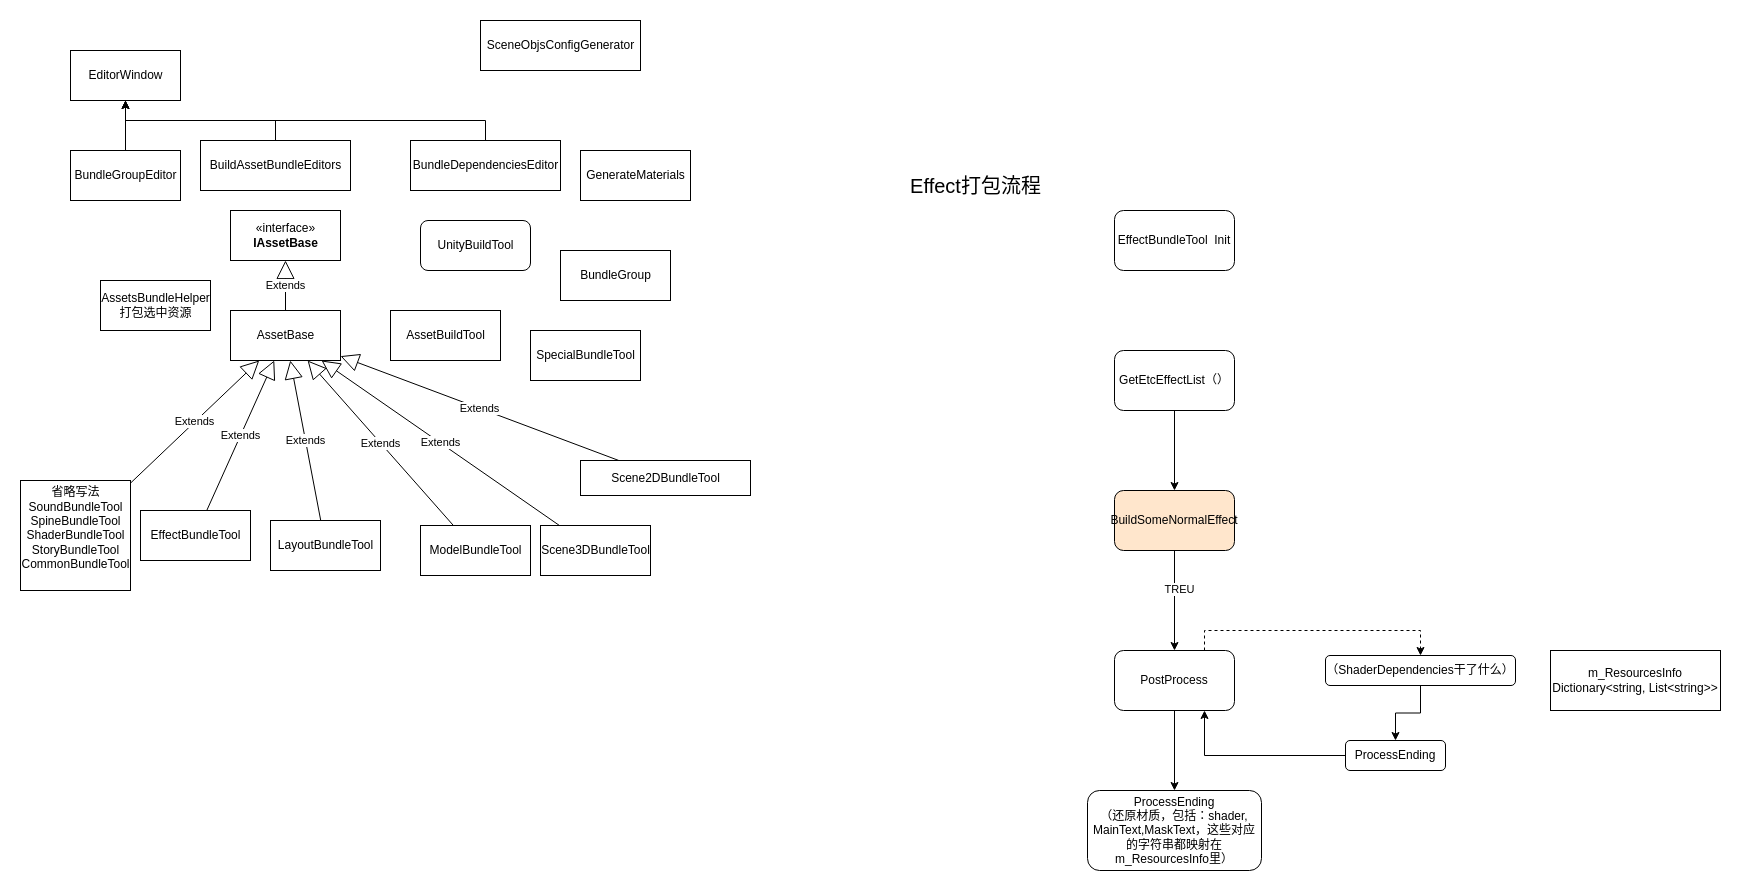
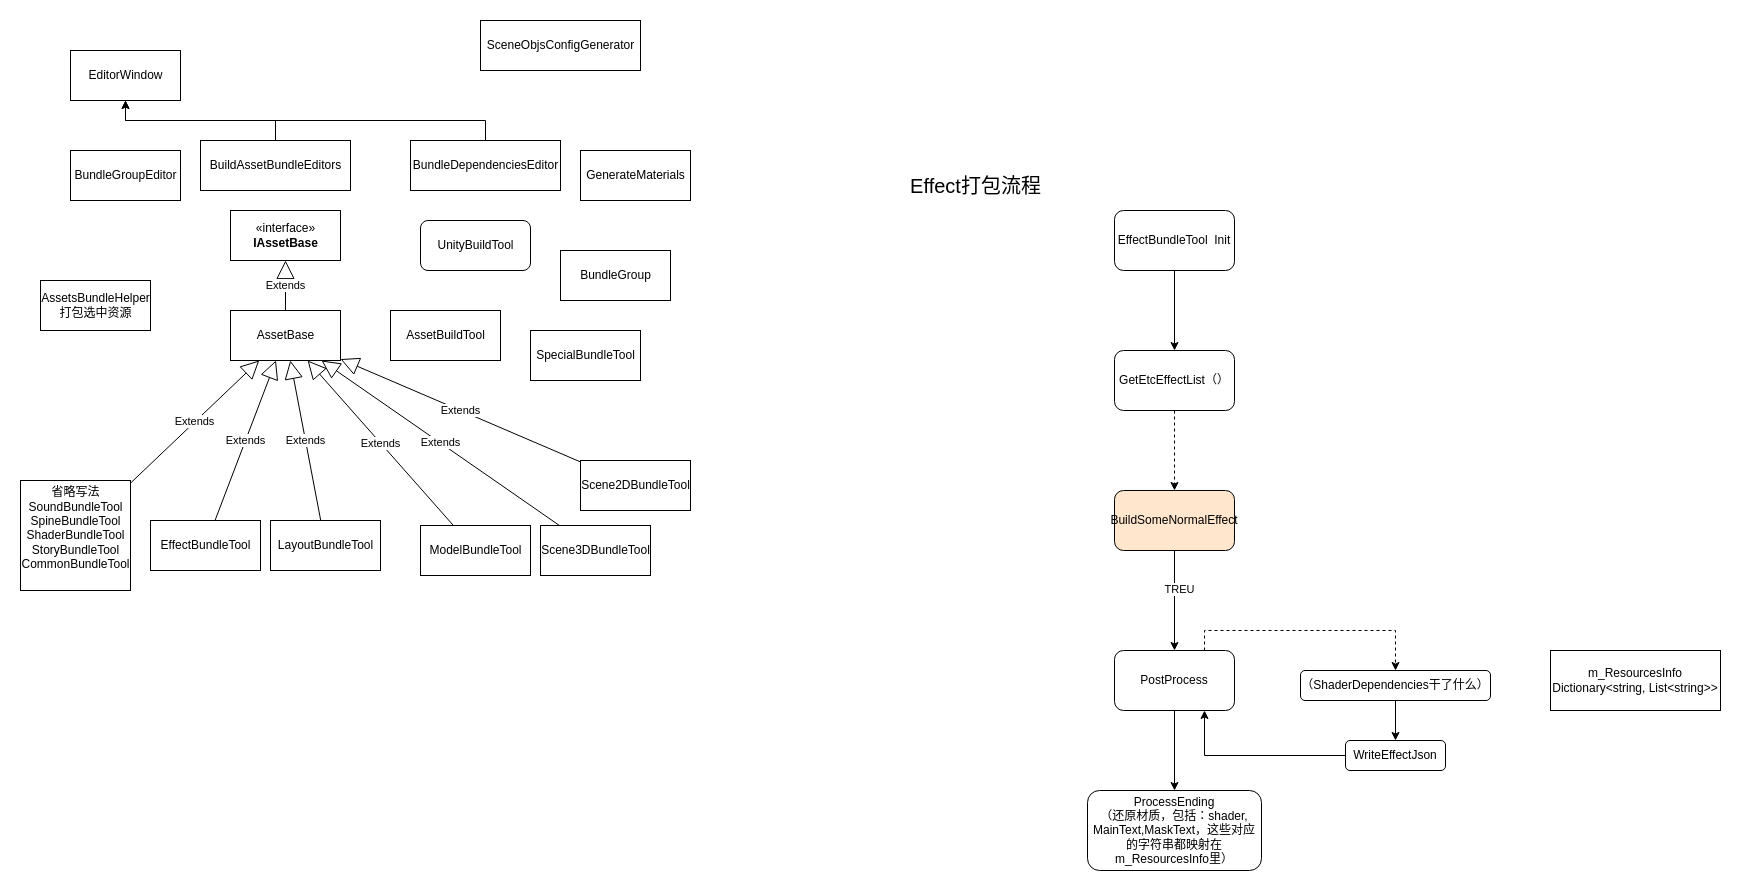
  <mxCell id="0" />
  <mxCell id="1" parent="0" />
+ <mxCell id="2" value="" style="edgeStyle=orthogonalEdgeStyle;rounded=0;orthogonalLoop=1;jettySize=auto;html=1;" parent="1" source="3" target="5" edge="1"><mxGeometry relative="1" as="geometry" /></mxCell>
  <mxCell id="3" value="EffectBundleTool&amp;nbsp; Init" style="rounded=1;whiteSpace=wrap;html=1;" parent="1" vertex="1"><mxGeometry x="1114" y="210" width="120" height="60" as="geometry" /></mxCell>
- <mxCell id="4" value="" style="edgeStyle=orthogonalEdgeStyle;rounded=0;orthogonalLoop=1;jettySize=auto;html=1;" parent="1" source="5" target="8" edge="1"><mxGeometry relative="1" as="geometry" /></mxCell>
+ <mxCell id="4" value="" style="edgeStyle=orthogonalEdgeStyle;rounded=0;orthogonalLoop=1;jettySize=auto;html=1;dashed=1;" parent="1" source="5" target="8" edge="1"><mxGeometry relative="1" as="geometry" /></mxCell>
  <mxCell id="5" value="GetEtcEffectList（）" style="rounded=1;whiteSpace=wrap;html=1;" parent="1" vertex="1"><mxGeometry x="1114" y="350" width="120" height="60" as="geometry" /></mxCell>
  <mxCell id="6" style="edgeStyle=orthogonalEdgeStyle;rounded=0;orthogonalLoop=1;jettySize=auto;html=1;exitX=0.5;exitY=1;exitDx=0;exitDy=0;" parent="1" source="8" target="11" edge="1"><mxGeometry relative="1" as="geometry" /></mxCell>
  <mxCell id="7" value="TREU" style="edgeLabel;html=1;align=center;verticalAlign=middle;resizable=0;points=[];" parent="6" vertex="1" connectable="0"><mxGeometry x="-0.24" y="4" relative="1" as="geometry"><mxPoint as="offset" /></mxGeometry></mxCell>
  <mxCell id="8" value="BuildSomeNormalEffect" style="rounded=1;whiteSpace=wrap;html=1;fillColor=#ffe6cc;" parent="1" vertex="1"><mxGeometry x="1114" y="490" width="120" height="60" as="geometry" /></mxCell>
  <mxCell id="9" value="" style="edgeStyle=orthogonalEdgeStyle;rounded=0;orthogonalLoop=1;jettySize=auto;html=1;" parent="1" source="11" target="12" edge="1"><mxGeometry relative="1" as="geometry" /></mxCell>
  <mxCell id="10" style="edgeStyle=orthogonalEdgeStyle;rounded=0;orthogonalLoop=1;jettySize=auto;html=1;exitX=0.75;exitY=0;exitDx=0;exitDy=0;entryX=0.5;entryY=0;entryDx=0;entryDy=0;fontSize=20;dashed=1;" parent="1" source="11" target="18" edge="1"><mxGeometry relative="1" as="geometry" /></mxCell>
  <mxCell id="11" value="PostProcess" style="rounded=1;whiteSpace=wrap;html=1;" parent="1" vertex="1"><mxGeometry x="1114" y="650" width="120" height="60" as="geometry" /></mxCell>
  <mxCell id="12" value="ProcessEnding&lt;br&gt;（还原材质，包括：shader, MainText,MaskText，这些对应的字符串都映射在m_ResourcesInfo里）" style="rounded=1;whiteSpace=wrap;html=1;" parent="1" vertex="1"><mxGeometry x="1087" y="790" width="174" height="80" as="geometry" /></mxCell>
  <mxCell id="13" value="m_ResourcesInfo&lt;br&gt;Dictionary&amp;lt;string, List&amp;lt;string&amp;gt;&amp;gt;" style="rounded=0;whiteSpace=wrap;html=1;" parent="1" vertex="1"><mxGeometry x="1550" y="650" width="170" height="60" as="geometry" /></mxCell>
  <mxCell id="14" style="edgeStyle=orthogonalEdgeStyle;rounded=0;orthogonalLoop=1;jettySize=auto;html=1;exitX=0;exitY=0.5;exitDx=0;exitDy=0;entryX=0.75;entryY=1;entryDx=0;entryDy=0;" parent="1" source="15" target="11" edge="1"><mxGeometry relative="1" as="geometry" /></mxCell>
- <mxCell id="15" value="&lt;span style=&quot;text-align: left&quot;&gt;ProcessEnding&lt;/span&gt;" style="rounded=1;whiteSpace=wrap;html=1;" parent="1" vertex="1"><mxGeometry x="1345" y="740" width="100" height="30" as="geometry" /></mxCell>
+ <mxCell id="15" value="&lt;span style=&quot;text-align: left&quot;&gt;WriteEffectJson&lt;/span&gt;" style="rounded=1;whiteSpace=wrap;html=1;" parent="1" vertex="1"><mxGeometry x="1345" y="740" width="100" height="30" as="geometry" /></mxCell>
  <mxCell id="16" value="Effect打包流程" style="text;html=1;align=center;verticalAlign=middle;resizable=0;points=[];autosize=1;fontSize=20;" parent="1" vertex="1"><mxGeometry x="900" y="170" width="150" height="30" as="geometry" /></mxCell>
  <mxCell id="17" style="edgeStyle=orthogonalEdgeStyle;rounded=0;orthogonalLoop=1;jettySize=auto;html=1;exitX=0.5;exitY=1;exitDx=0;exitDy=0;fontSize=20;" parent="1" source="18" target="15" edge="1"><mxGeometry relative="1" as="geometry" /></mxCell>
- <mxCell id="18" value="&lt;span style=&quot;font-family: &amp;#34;helvetica&amp;#34;&quot;&gt;（ShaderDependencies干了什么）&lt;/span&gt;" style="rounded=1;whiteSpace=wrap;html=1;" parent="1" vertex="1"><mxGeometry x="1325" y="655" width="190" height="30" as="geometry" /></mxCell>
+ <mxCell id="18" value="&lt;span style=&quot;font-family: &amp;#34;helvetica&amp;#34;&quot;&gt;（ShaderDependencies干了什么）&lt;/span&gt;" style="rounded=1;whiteSpace=wrap;html=1;" parent="1" vertex="1"><mxGeometry x="1300" y="670" width="190" height="30" as="geometry" /></mxCell>
  <mxCell id="19" value="AssetBase" style="html=1;" vertex="1" parent="1"><mxGeometry x="230" y="310" width="110" height="50" as="geometry" /></mxCell>
  <mxCell id="20" value="«interface»&lt;br&gt;&lt;b&gt;IAssetBase&lt;/b&gt;" style="html=1;" vertex="1" parent="1"><mxGeometry x="230" y="210" width="110" height="50" as="geometry" /></mxCell>
  <mxCell id="21" value="Extends" style="endArrow=block;endSize=16;endFill=0;html=1;" edge="1" parent="1" source="19" target="20"><mxGeometry width="160" relative="1" as="geometry"><mxPoint x="500" y="290" as="sourcePoint" /><mxPoint x="660" y="290" as="targetPoint" /></mxGeometry></mxCell>
  <mxCell id="22" value="AssetBuildTool" style="html=1;" vertex="1" parent="1"><mxGeometry x="390" y="310" width="110" height="50" as="geometry" /></mxCell>
- <mxCell id="23" value="EffectBundleTool" style="html=1;" vertex="1" parent="1"><mxGeometry x="140" y="510" width="110" height="50" as="geometry" /></mxCell>
+ <mxCell id="23" value="EffectBundleTool" style="html=1;" vertex="1" parent="1"><mxGeometry x="150" y="520" width="110" height="50" as="geometry" /></mxCell>
  <mxCell id="24" value="Extends" style="endArrow=block;endSize=16;endFill=0;html=1;" edge="1" parent="1" source="23" target="19"><mxGeometry width="160" relative="1" as="geometry"><mxPoint x="390" y="260" as="sourcePoint" /><mxPoint x="550" y="260" as="targetPoint" /></mxGeometry></mxCell>
  <mxCell id="25" value="LayoutBundleTool" style="html=1;" vertex="1" parent="1"><mxGeometry x="270" y="520" width="110" height="50" as="geometry" /></mxCell>
  <mxCell id="26" value="Extends" style="endArrow=block;endSize=16;endFill=0;html=1;" edge="1" parent="1" source="25" target="19"><mxGeometry width="160" relative="1" as="geometry"><mxPoint x="540" y="310" as="sourcePoint" /><mxPoint x="417.812" y="410" as="targetPoint" /></mxGeometry></mxCell>
  <mxCell id="27" value="ModelBundleTool" style="html=1;" vertex="1" parent="1"><mxGeometry x="420" y="525" width="110" height="50" as="geometry" /></mxCell>
  <mxCell id="28" value="Extends" style="endArrow=block;endSize=16;endFill=0;html=1;" edge="1" parent="1" source="27" target="19"><mxGeometry width="160" relative="1" as="geometry"><mxPoint x="690" y="315" as="sourcePoint" /><mxPoint x="567.812" y="415" as="targetPoint" /></mxGeometry></mxCell>
  <mxCell id="29" value="Scene3DBundleTool" style="html=1;" vertex="1" parent="1"><mxGeometry x="540" y="525" width="110" height="50" as="geometry" /></mxCell>
  <mxCell id="30" value="Extends" style="endArrow=block;endSize=16;endFill=0;html=1;" edge="1" parent="1" source="29" target="19"><mxGeometry width="160" relative="1" as="geometry"><mxPoint x="810" y="315" as="sourcePoint" /><mxPoint x="687.812" y="415" as="targetPoint" /></mxGeometry></mxCell>
  <mxCell id="31" value="Extends" style="endArrow=block;endSize=16;endFill=0;html=1;" edge="1" parent="1" source="34" target="19"><mxGeometry width="160" relative="1" as="geometry"><mxPoint x="232.19" y="410" as="sourcePoint" /><mxPoint x="110.003" y="510" as="targetPoint" /></mxGeometry></mxCell>
- <mxCell id="32" value="Scene2DBundleTool" style="html=1;" vertex="1" parent="1"><mxGeometry x="580" y="460" width="170" height="35" as="geometry" /></mxCell>
+ <mxCell id="32" value="Scene2DBundleTool" style="html=1;" vertex="1" parent="1"><mxGeometry x="580" y="460" width="110" height="50" as="geometry" /></mxCell>
  <mxCell id="33" value="Extends" style="endArrow=block;endSize=16;endFill=0;html=1;" edge="1" parent="1" source="32" target="19"><mxGeometry width="160" relative="1" as="geometry"><mxPoint x="360" y="460" as="sourcePoint" /><mxPoint x="237.812" y="560" as="targetPoint" /></mxGeometry></mxCell>
  <mxCell id="34" value="省略写法&lt;br&gt;SoundBundleTool&lt;br&gt;SpineBundleTool&lt;br&gt;ShaderBundleTool&lt;br&gt;StoryBundleTool&lt;br&gt;CommonBundleTool&lt;br&gt;&lt;br&gt;" style="html=1;" vertex="1" parent="1"><mxGeometry x="20" y="480" width="110" height="110" as="geometry" /></mxCell>
  <mxCell id="35" style="edgeStyle=orthogonalEdgeStyle;rounded=0;orthogonalLoop=1;jettySize=auto;html=1;exitX=0.5;exitY=0;exitDx=0;exitDy=0;" edge="1" parent="1" source="36" target="41"><mxGeometry relative="1" as="geometry" /></mxCell>
  <mxCell id="36" value="BuildAssetBundleEditors" style="html=1;" vertex="1" parent="1"><mxGeometry x="200" y="140" width="150" height="50" as="geometry" /></mxCell>
  <mxCell id="37" value="BundleGroup" style="html=1;" vertex="1" parent="1"><mxGeometry x="560" y="250" width="110" height="50" as="geometry" /></mxCell>
- <mxCell id="38" value="AssetsBundleHelper&lt;br&gt;打包选中资源" style="html=1;" vertex="1" parent="1"><mxGeometry x="100" y="280" width="110" height="50" as="geometry" /></mxCell>
+ <mxCell id="38" value="AssetsBundleHelper&lt;br&gt;打包选中资源" style="html=1;" vertex="1" parent="1"><mxGeometry x="40" y="280" width="110" height="50" as="geometry" /></mxCell>
  <mxCell id="39" style="edgeStyle=orthogonalEdgeStyle;rounded=0;orthogonalLoop=1;jettySize=auto;html=1;exitX=0.5;exitY=0;exitDx=0;exitDy=0;" edge="1" parent="1" source="40" target="41"><mxGeometry relative="1" as="geometry" /></mxCell>
  <mxCell id="40" value="&lt;span style=&quot;text-align: left&quot;&gt;BundleDependenciesEditor&lt;/span&gt;" style="html=1;" vertex="1" parent="1"><mxGeometry x="410" y="140" width="150" height="50" as="geometry" /></mxCell>
  <mxCell id="41" value="EditorWindow" style="html=1;" vertex="1" parent="1"><mxGeometry x="70" y="50" width="110" height="50" as="geometry" /></mxCell>
- <mxCell id="42" style="edgeStyle=orthogonalEdgeStyle;rounded=0;orthogonalLoop=1;jettySize=auto;html=1;exitX=0.5;exitY=0;exitDx=0;exitDy=0;" edge="1" parent="1" source="43" target="41"><mxGeometry relative="1" as="geometry" /></mxCell>
  <mxCell id="43" value="BundleGroupEditor" style="html=1;" vertex="1" parent="1"><mxGeometry x="70" y="150" width="110" height="50" as="geometry" /></mxCell>
  <mxCell id="44" value="&lt;span style=&quot;text-align: left&quot;&gt;GenerateMaterials&lt;/span&gt;" style="html=1;" vertex="1" parent="1"><mxGeometry x="580" y="150" width="110" height="50" as="geometry" /></mxCell>
  <mxCell id="45" value="&lt;span style=&quot;text-align: left&quot;&gt;SceneObjsConfigGenerator&lt;/span&gt;" style="html=1;" vertex="1" parent="1"><mxGeometry x="480" y="20" width="160" height="50" as="geometry" /></mxCell>
  <mxCell id="46" value="&lt;span style=&quot;text-align: left&quot;&gt;SpecialBundleTool&lt;/span&gt;" style="html=1;" vertex="1" parent="1"><mxGeometry x="530" y="330" width="110" height="50" as="geometry" /></mxCell>
  <mxCell id="47" value="UnityBuildTool" style="html=1;rounded=1;" vertex="1" parent="1"><mxGeometry x="420" y="220" width="110" height="50" as="geometry" /></mxCell>
